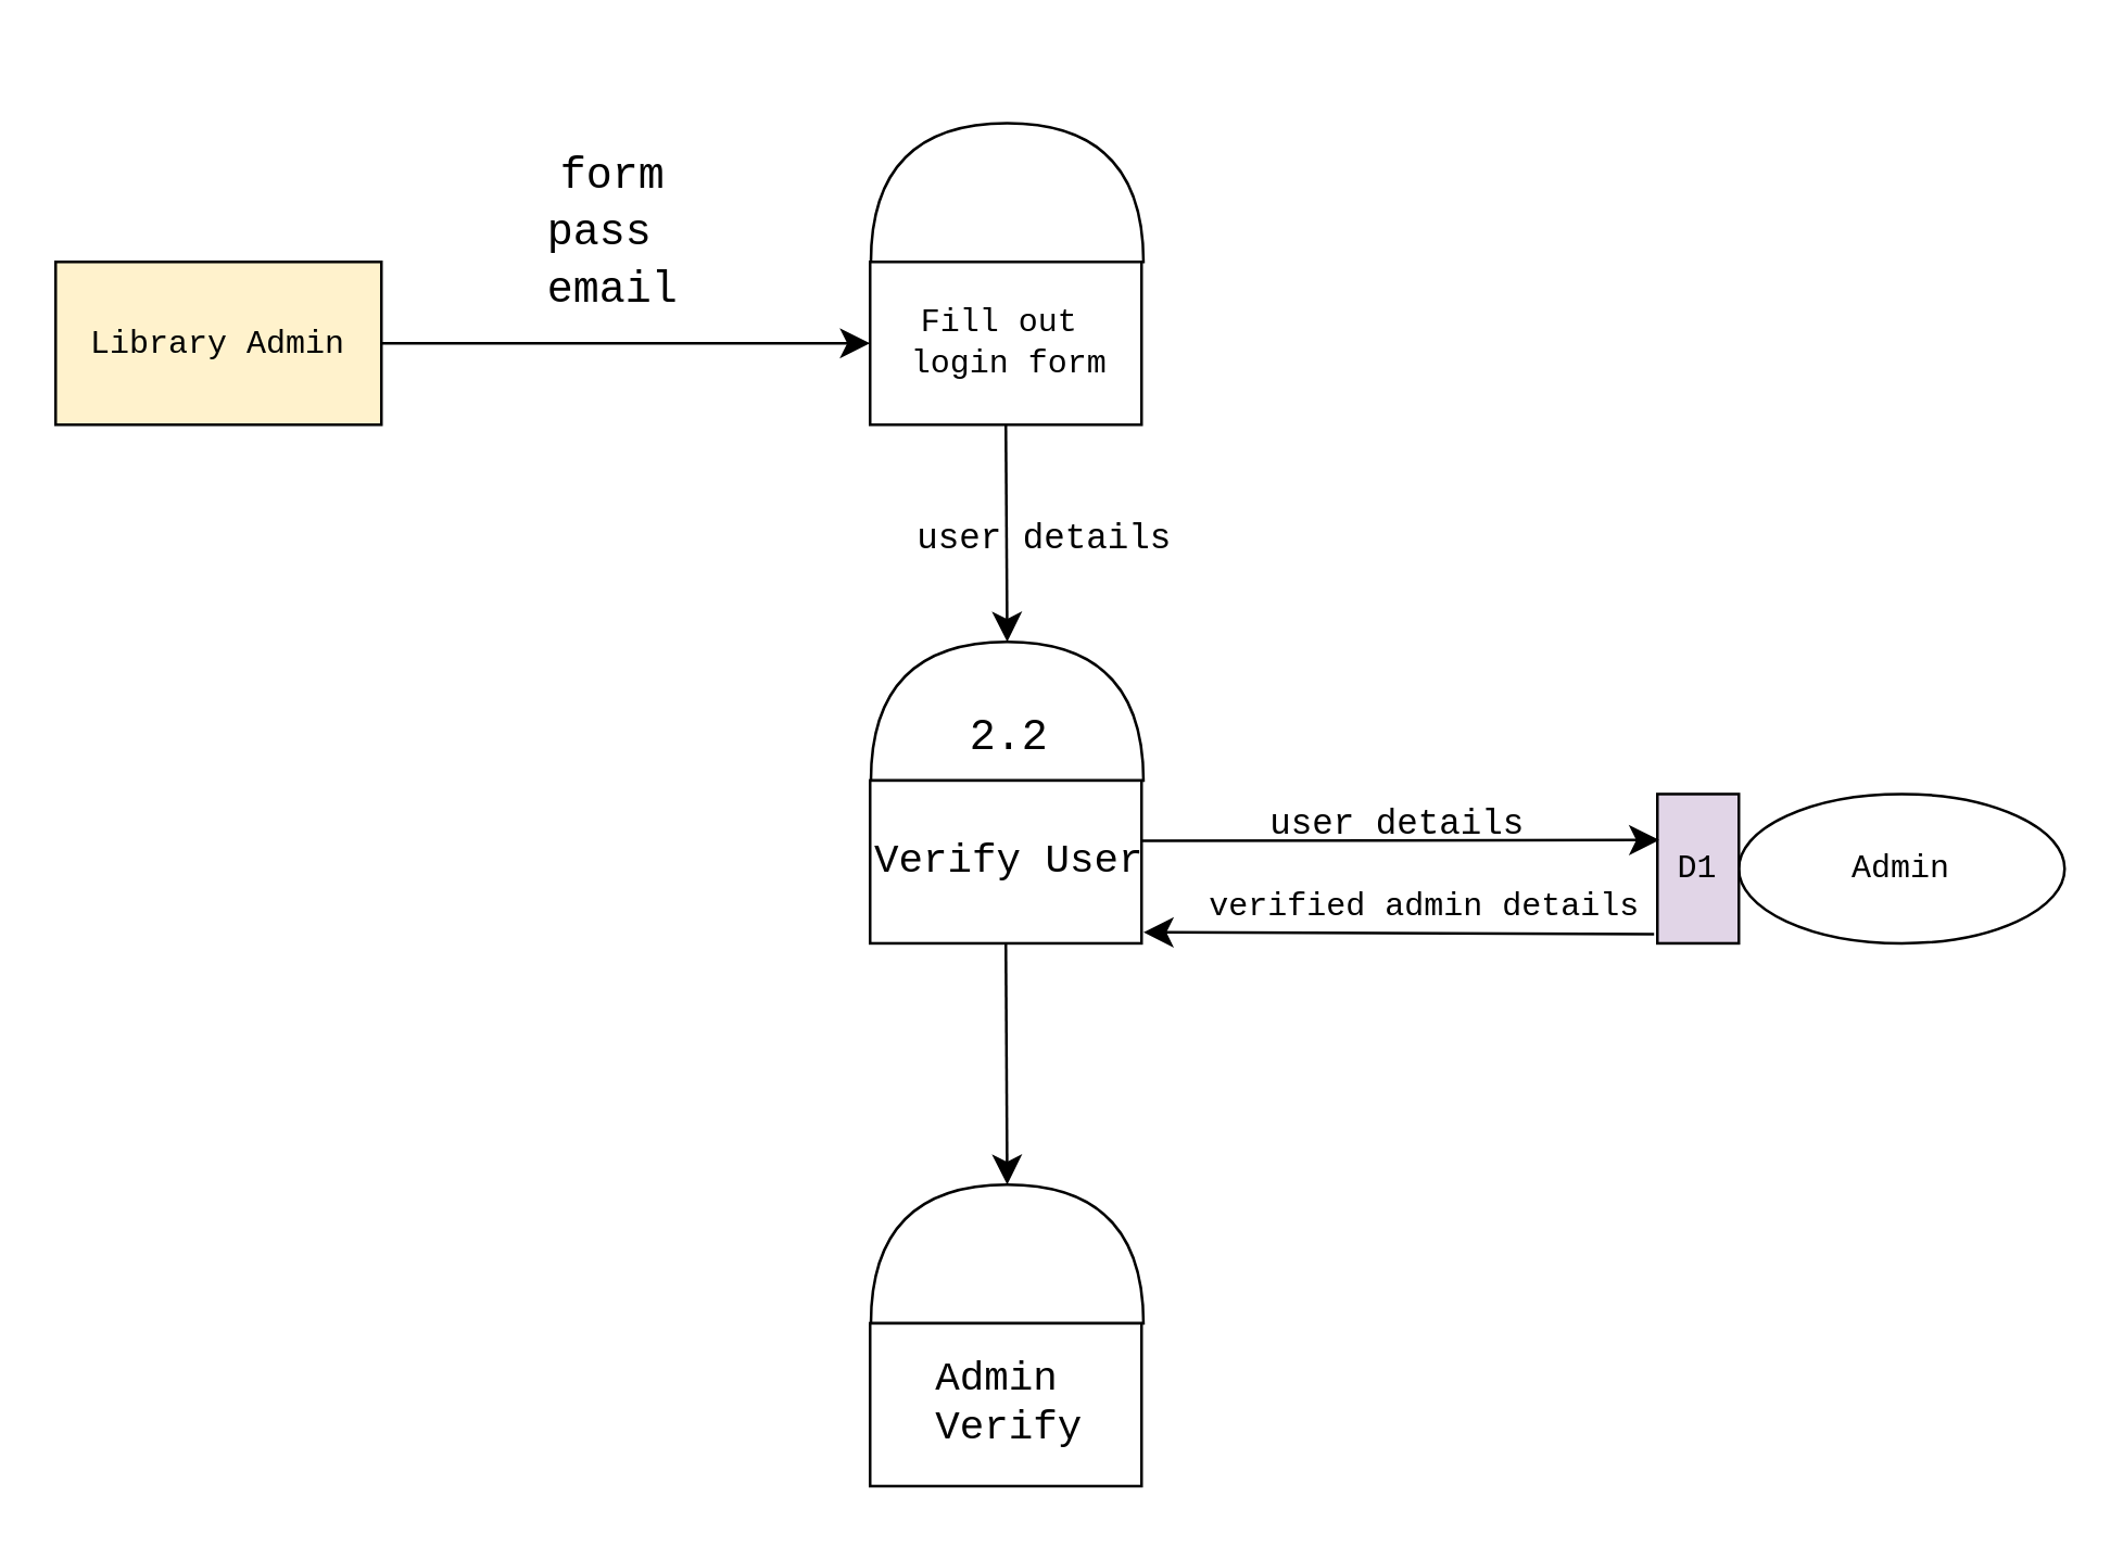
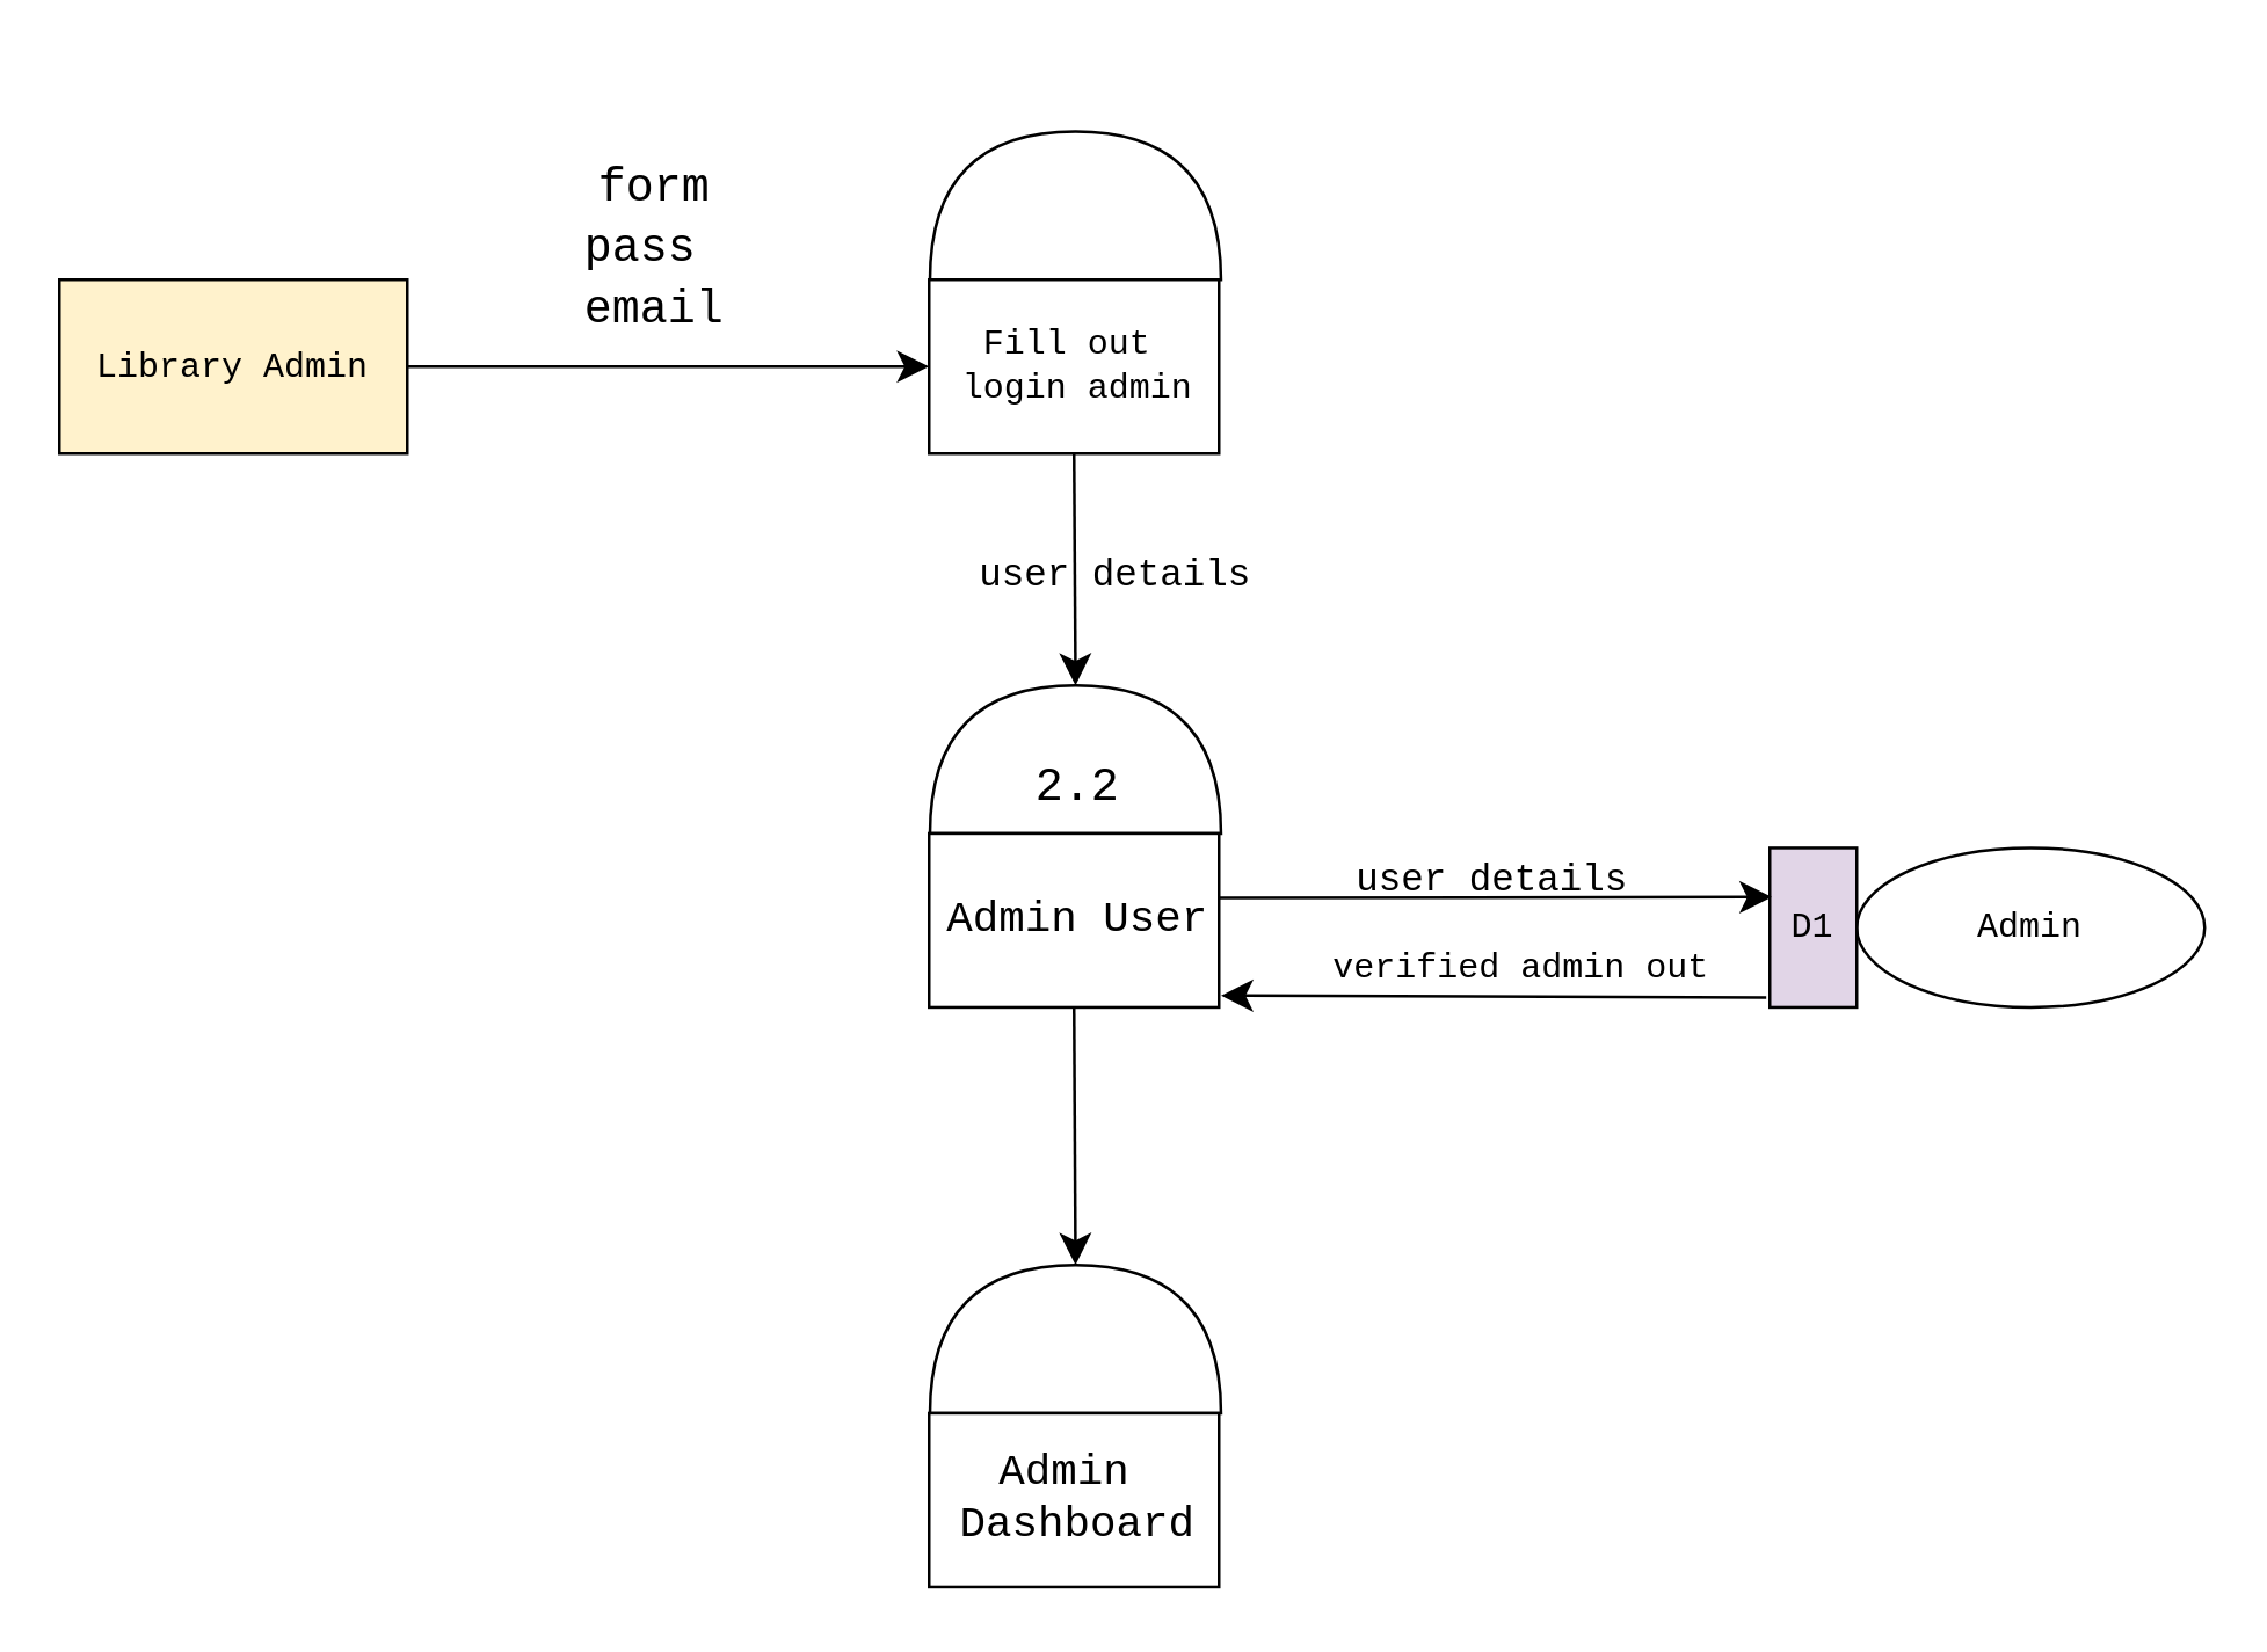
  <mxCell id="0" />
  <mxCell id="1" parent="0" />
  <mxCell id="2" value="" style="group;fontFamily=Courier New;" vertex="1" connectable="0" parent="1"><mxGeometry x="610" y="292.08" width="150" height="55" as="geometry" /></mxCell>
  <mxCell id="3" value="Admin" style="ellipse;whiteSpace=wrap;html=1;fontFamily=Courier New;" vertex="1" parent="2"><mxGeometry x="30" width="120" height="55" as="geometry" /></mxCell>
  <mxCell id="4" value="D1" style="rounded=0;whiteSpace=wrap;html=1;fontFamily=Courier New;fillColor=#e1d5e7;" vertex="1" parent="2"><mxGeometry width="30" height="55" as="geometry" /></mxCell>
  <mxCell id="5" value="&lt;font face=&quot;Courier New&quot;&gt;Library Admin&lt;/font&gt;" style="rounded=0;whiteSpace=wrap;html=1;fillColor=#fff2cc;" vertex="1" parent="1"><mxGeometry x="20" y="96" width="120" height="60" as="geometry" /></mxCell>
  <mxCell id="6" value="" style="group;fontFamily=Courier New;" vertex="1" connectable="0" parent="1"><mxGeometry x="320" y="44.92" width="110.51" height="111.08" as="geometry" /></mxCell>
  <mxCell id="7" value="" style="shape=or;whiteSpace=wrap;html=1;rotation=-90;fontFamily=Courier New;" vertex="1" parent="6"><mxGeometry x="24.96" y="-24.65" width="51.09" height="100.39" as="geometry" /></mxCell>
  <mxCell id="8" value="" style="group;fontFamily=Courier New;" vertex="1" connectable="0" parent="6"><mxGeometry y="21.08" width="110.51" height="90" as="geometry" /></mxCell>
  <mxCell id="9" value="" style="rounded=0;whiteSpace=wrap;html=1;fontFamily=Courier New;" vertex="1" parent="8"><mxGeometry y="30" width="100" height="60" as="geometry" /></mxCell>
  <mxCell id="10" style="edgeStyle=none;curved=1;rounded=0;orthogonalLoop=1;jettySize=auto;html=1;exitX=0;exitY=0.5;exitDx=0;exitDy=0;fontSize=12;startSize=8;endSize=8;fontFamily=Courier New;" edge="1" parent="8" source="9" target="9"><mxGeometry relative="1" as="geometry" /></mxCell>
- <mxCell id="11" value="&lt;div style=&quot;font-size: 12px;&quot;&gt;&lt;font style=&quot;font-size: 12px;&quot;&gt;Fill out&amp;nbsp;&lt;/font&gt;&lt;/div&gt;&lt;div style=&quot;font-size: 12px;&quot;&gt;&lt;font style=&quot;font-size: 12px;&quot;&gt;login form&lt;/font&gt;&lt;/div&gt;" style="text;html=1;align=center;verticalAlign=middle;resizable=0;points=[];autosize=1;strokeColor=none;fillColor=none;fontSize=16;fontFamily=Courier New;" vertex="1" parent="8"><mxGeometry x="0.51" y="40" width="100" height="40" as="geometry" /></mxCell>
+ <mxCell id="11" value="&lt;div style=&quot;font-size: 12px;&quot;&gt;&lt;font style=&quot;font-size: 12px;&quot;&gt;Fill out&amp;nbsp;&lt;/font&gt;&lt;/div&gt;&lt;div style=&quot;font-size: 12px;&quot;&gt;&lt;font style=&quot;font-size: 12px;&quot;&gt;login admin&lt;/font&gt;&lt;/div&gt;" style="text;html=1;align=center;verticalAlign=middle;resizable=0;points=[];autosize=1;strokeColor=none;fillColor=none;fontSize=16;fontFamily=Courier New;" vertex="1" parent="8"><mxGeometry x="0.51" y="40" width="100" height="40" as="geometry" /></mxCell>
  <mxCell id="12" value="" style="endArrow=classic;html=1;rounded=0;fontSize=12;startSize=8;endSize=8;curved=1;exitX=1;exitY=0.5;exitDx=0;exitDy=0;entryX=0;entryY=0.5;entryDx=0;entryDy=0;" edge="1" parent="1" source="5" target="9"><mxGeometry width="50" height="50" relative="1" as="geometry"><mxPoint x="100" y="76" as="sourcePoint" /><mxPoint x="150" y="26" as="targetPoint" /></mxGeometry></mxCell>
  <mxCell id="13" value="" style="group;fontFamily=Courier New;" vertex="1" connectable="0" parent="1"><mxGeometry x="320" y="236" width="110.51" height="111.08" as="geometry" /></mxCell>
  <mxCell id="14" value="" style="shape=or;whiteSpace=wrap;html=1;rotation=-90;fontFamily=Courier New;" vertex="1" parent="13"><mxGeometry x="24.96" y="-24.65" width="51.09" height="100.39" as="geometry" /></mxCell>
  <mxCell id="15" value="" style="group;fontFamily=Courier New;" vertex="1" connectable="0" parent="13"><mxGeometry y="21.08" width="110.51" height="90" as="geometry" /></mxCell>
  <mxCell id="16" value="" style="rounded=0;whiteSpace=wrap;html=1;fontFamily=Courier New;" vertex="1" parent="15"><mxGeometry y="30" width="100" height="60" as="geometry" /></mxCell>
  <mxCell id="17" style="edgeStyle=none;curved=1;rounded=0;orthogonalLoop=1;jettySize=auto;html=1;exitX=0;exitY=0.5;exitDx=0;exitDy=0;fontSize=12;startSize=8;endSize=8;fontFamily=Courier New;" edge="1" parent="15" source="16" target="16"><mxGeometry relative="1" as="geometry" /></mxCell>
  <mxCell id="18" value="2.2" style="text;html=1;align=center;verticalAlign=middle;resizable=0;points=[];autosize=1;strokeColor=none;fillColor=none;fontSize=16;fontFamily=Courier New;" vertex="1" parent="15"><mxGeometry x="25.51" width="50" height="30" as="geometry" /></mxCell>
- <mxCell id="19" value="&lt;div style=&quot;font-size: 15px;&quot;&gt;Verify User&lt;/div&gt;" style="text;html=1;align=center;verticalAlign=middle;resizable=0;points=[];autosize=1;strokeColor=none;fillColor=none;fontSize=16;fontFamily=Courier New;" vertex="1" parent="15"><mxGeometry x="-9.49" y="45" width="120" height="30" as="geometry" /></mxCell>
+ <mxCell id="19" value="&lt;div style=&quot;font-size: 15px;&quot;&gt;Admin User&lt;/div&gt;" style="text;html=1;align=center;verticalAlign=middle;resizable=0;points=[];autosize=1;strokeColor=none;fillColor=none;fontSize=16;fontFamily=Courier New;" vertex="1" parent="15"><mxGeometry x="-9.49" y="45" width="120" height="30" as="geometry" /></mxCell>
  <mxCell id="20" value="" style="group;fontFamily=Courier New;" vertex="1" connectable="0" parent="1"><mxGeometry x="320" y="436" width="110.51" height="111.08" as="geometry" /></mxCell>
  <mxCell id="21" value="" style="shape=or;whiteSpace=wrap;html=1;rotation=-90;fontFamily=Courier New;" vertex="1" parent="20"><mxGeometry x="24.96" y="-24.65" width="51.09" height="100.39" as="geometry" /></mxCell>
  <mxCell id="22" value="" style="group;fontFamily=Courier New;" vertex="1" connectable="0" parent="20"><mxGeometry y="21.08" width="110.51" height="90" as="geometry" /></mxCell>
  <mxCell id="23" value="" style="rounded=0;whiteSpace=wrap;html=1;fontFamily=Courier New;" vertex="1" parent="22"><mxGeometry y="30" width="100" height="60" as="geometry" /></mxCell>
  <mxCell id="24" style="edgeStyle=none;curved=1;rounded=0;orthogonalLoop=1;jettySize=auto;html=1;exitX=0;exitY=0.5;exitDx=0;exitDy=0;fontSize=12;startSize=8;endSize=8;fontFamily=Courier New;" edge="1" parent="22" source="23" target="23"><mxGeometry relative="1" as="geometry" /></mxCell>
- <mxCell id="25" value="&lt;div style=&quot;font-size: 15px;&quot;&gt;Admin&amp;nbsp;&lt;/div&gt;&lt;div style=&quot;font-size: 15px;&quot;&gt;Verify&lt;/div&gt;" style="text;html=1;align=center;verticalAlign=middle;resizable=0;points=[];autosize=1;strokeColor=none;fillColor=none;fontSize=16;fontFamily=Courier New;" vertex="1" parent="22"><mxGeometry x="0.51" y="35" width="100" height="50" as="geometry" /></mxCell>
+ <mxCell id="25" value="&lt;div style=&quot;font-size: 15px;&quot;&gt;Admin&amp;nbsp;&lt;/div&gt;&lt;div style=&quot;font-size: 15px;&quot;&gt;Dashboard&lt;/div&gt;" style="text;html=1;align=center;verticalAlign=middle;resizable=0;points=[];autosize=1;strokeColor=none;fillColor=none;fontSize=16;fontFamily=Courier New;" vertex="1" parent="22"><mxGeometry x="0.51" y="35" width="100" height="50" as="geometry" /></mxCell>
  <mxCell id="26" value="&lt;font face=&quot;Courier New&quot;&gt;form&lt;/font&gt;&lt;div&gt;&lt;font face=&quot;Courier New&quot;&gt;pass&amp;nbsp;&lt;/font&gt;&lt;/div&gt;&lt;div&gt;&lt;font face=&quot;Courier New&quot;&gt;email&lt;/font&gt;&lt;/div&gt;" style="text;html=1;align=center;verticalAlign=middle;resizable=0;points=[];autosize=1;strokeColor=none;fillColor=none;fontSize=16;" vertex="1" parent="1"><mxGeometry x="190" y="44.92" width="70" height="80" as="geometry" /></mxCell>
  <mxCell id="27" value="" style="endArrow=classic;html=1;rounded=0;fontSize=12;startSize=8;endSize=8;curved=1;exitX=0.5;exitY=1;exitDx=0;exitDy=0;entryX=1;entryY=0.5;entryDx=0;entryDy=0;entryPerimeter=0;" edge="1" parent="1" source="9" target="14"><mxGeometry width="50" height="50" relative="1" as="geometry"><mxPoint x="450" y="276" as="sourcePoint" /><mxPoint x="500" y="226" as="targetPoint" /></mxGeometry></mxCell>
  <mxCell id="28" value="" style="endArrow=classic;html=1;rounded=0;fontSize=12;startSize=8;endSize=8;curved=1;exitX=0.5;exitY=1;exitDx=0;exitDy=0;entryX=1;entryY=0.5;entryDx=0;entryDy=0;entryPerimeter=0;" edge="1" parent="1" target="21"><mxGeometry width="50" height="50" relative="1" as="geometry"><mxPoint x="370" y="347.08" as="sourcePoint" /><mxPoint x="371" y="427.08" as="targetPoint" /></mxGeometry></mxCell>
  <mxCell id="29" value="&lt;font style=&quot;font-size: 13px;&quot;&gt;&lt;font style=&quot;font-size: 13px;&quot; face=&quot;Courier New&quot;&gt;user&amp;nbsp;&lt;/font&gt;&lt;span style=&quot;font-family: &amp;quot;Courier New&amp;quot;; background-color: initial;&quot;&gt;details&lt;/span&gt;&lt;/font&gt;" style="text;html=1;align=center;verticalAlign=middle;resizable=0;points=[];autosize=1;strokeColor=none;fillColor=none;fontSize=16;" vertex="1" parent="1"><mxGeometry x="324" y="181" width="120" height="30" as="geometry" /></mxCell>
  <mxCell id="30" value="" style="endArrow=classic;html=1;rounded=0;fontSize=12;startSize=8;endSize=8;curved=1;exitX=1;exitY=0.371;exitDx=0;exitDy=0;exitPerimeter=0;entryX=0.022;entryY=0.308;entryDx=0;entryDy=0;entryPerimeter=0;" edge="1" parent="1" source="16" target="4"><mxGeometry width="50" height="50" relative="1" as="geometry"><mxPoint x="440" y="356" as="sourcePoint" /><mxPoint x="610" y="306" as="targetPoint" /></mxGeometry></mxCell>
  <mxCell id="31" value="&lt;font style=&quot;font-size: 13px;&quot; face=&quot;Courier New&quot;&gt;user details&lt;/font&gt;" style="text;html=1;align=center;verticalAlign=middle;resizable=0;points=[];autosize=1;strokeColor=none;fillColor=none;fontSize=16;" vertex="1" parent="1"><mxGeometry x="454" y="286" width="120" height="30" as="geometry" /></mxCell>
  <mxCell id="32" value="" style="endArrow=classic;html=1;rounded=0;fontSize=12;startSize=8;endSize=8;curved=1;exitX=-0.041;exitY=0.938;exitDx=0;exitDy=0;exitPerimeter=0;entryX=1.007;entryY=0.932;entryDx=0;entryDy=0;entryPerimeter=0;" edge="1" parent="1" source="4" target="16"><mxGeometry width="50" height="50" relative="1" as="geometry"><mxPoint x="500" y="356" as="sourcePoint" /><mxPoint x="550" y="306" as="targetPoint" /></mxGeometry></mxCell>
- <mxCell id="33" value="&lt;font style=&quot;font-size: 12px;&quot; face=&quot;Courier New&quot;&gt;verified admin details&lt;/font&gt;" style="text;html=1;align=center;verticalAlign=middle;resizable=0;points=[];autosize=1;strokeColor=none;fillColor=none;fontSize=16;" vertex="1" parent="1"><mxGeometry x="434" y="316" width="180" height="30" as="geometry" /></mxCell>
+ <mxCell id="33" value="&lt;font style=&quot;font-size: 12px;&quot; face=&quot;Courier New&quot;&gt;verified admin out&lt;/font&gt;" style="text;html=1;align=center;verticalAlign=middle;resizable=0;points=[];autosize=1;strokeColor=none;fillColor=none;fontSize=16;" vertex="1" parent="1"><mxGeometry x="434" y="316" width="180" height="30" as="geometry" /></mxCell>
